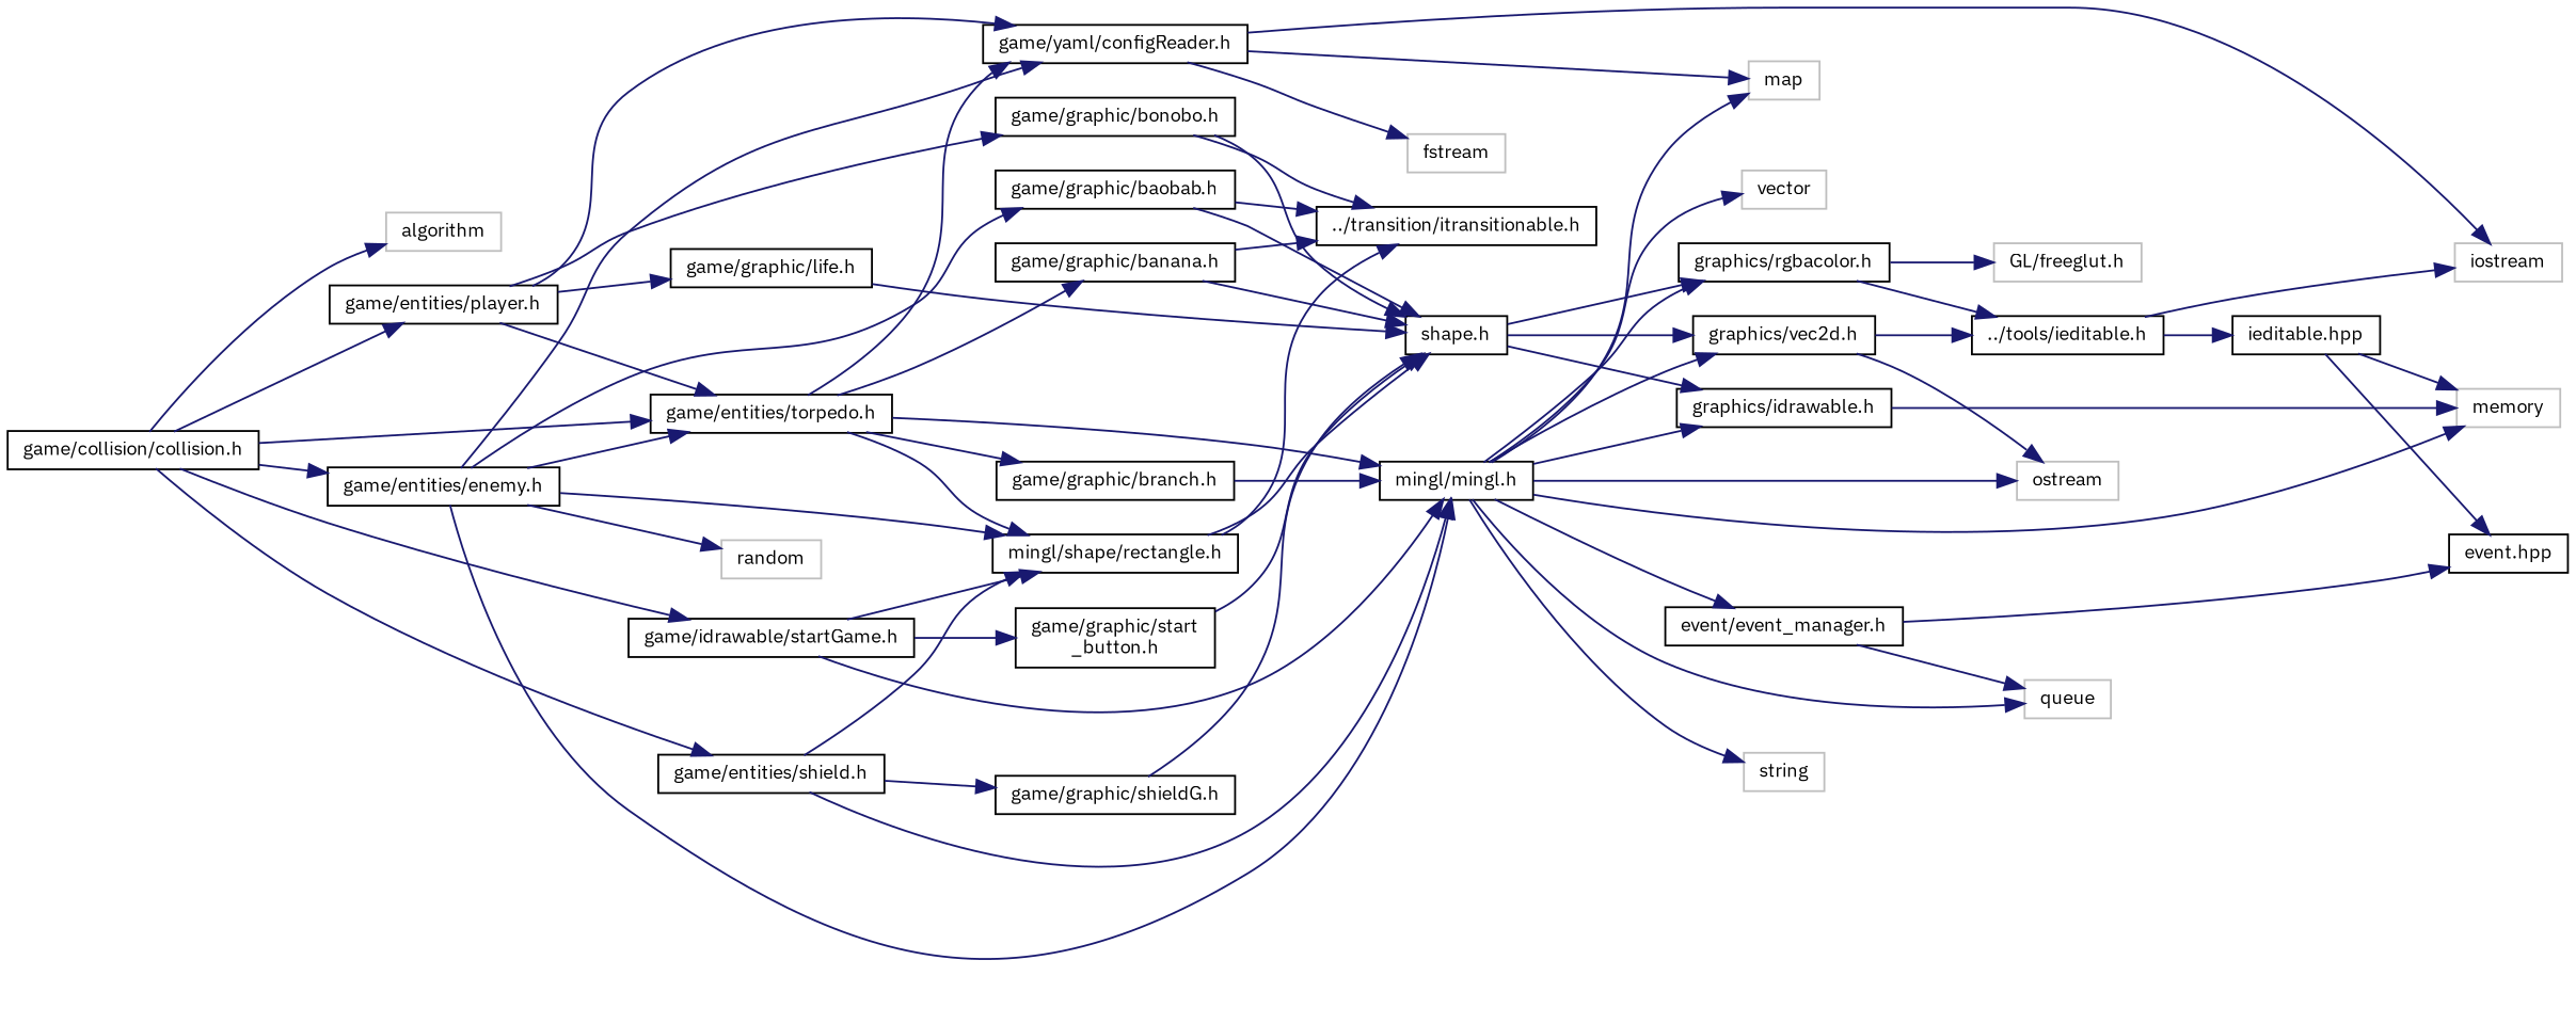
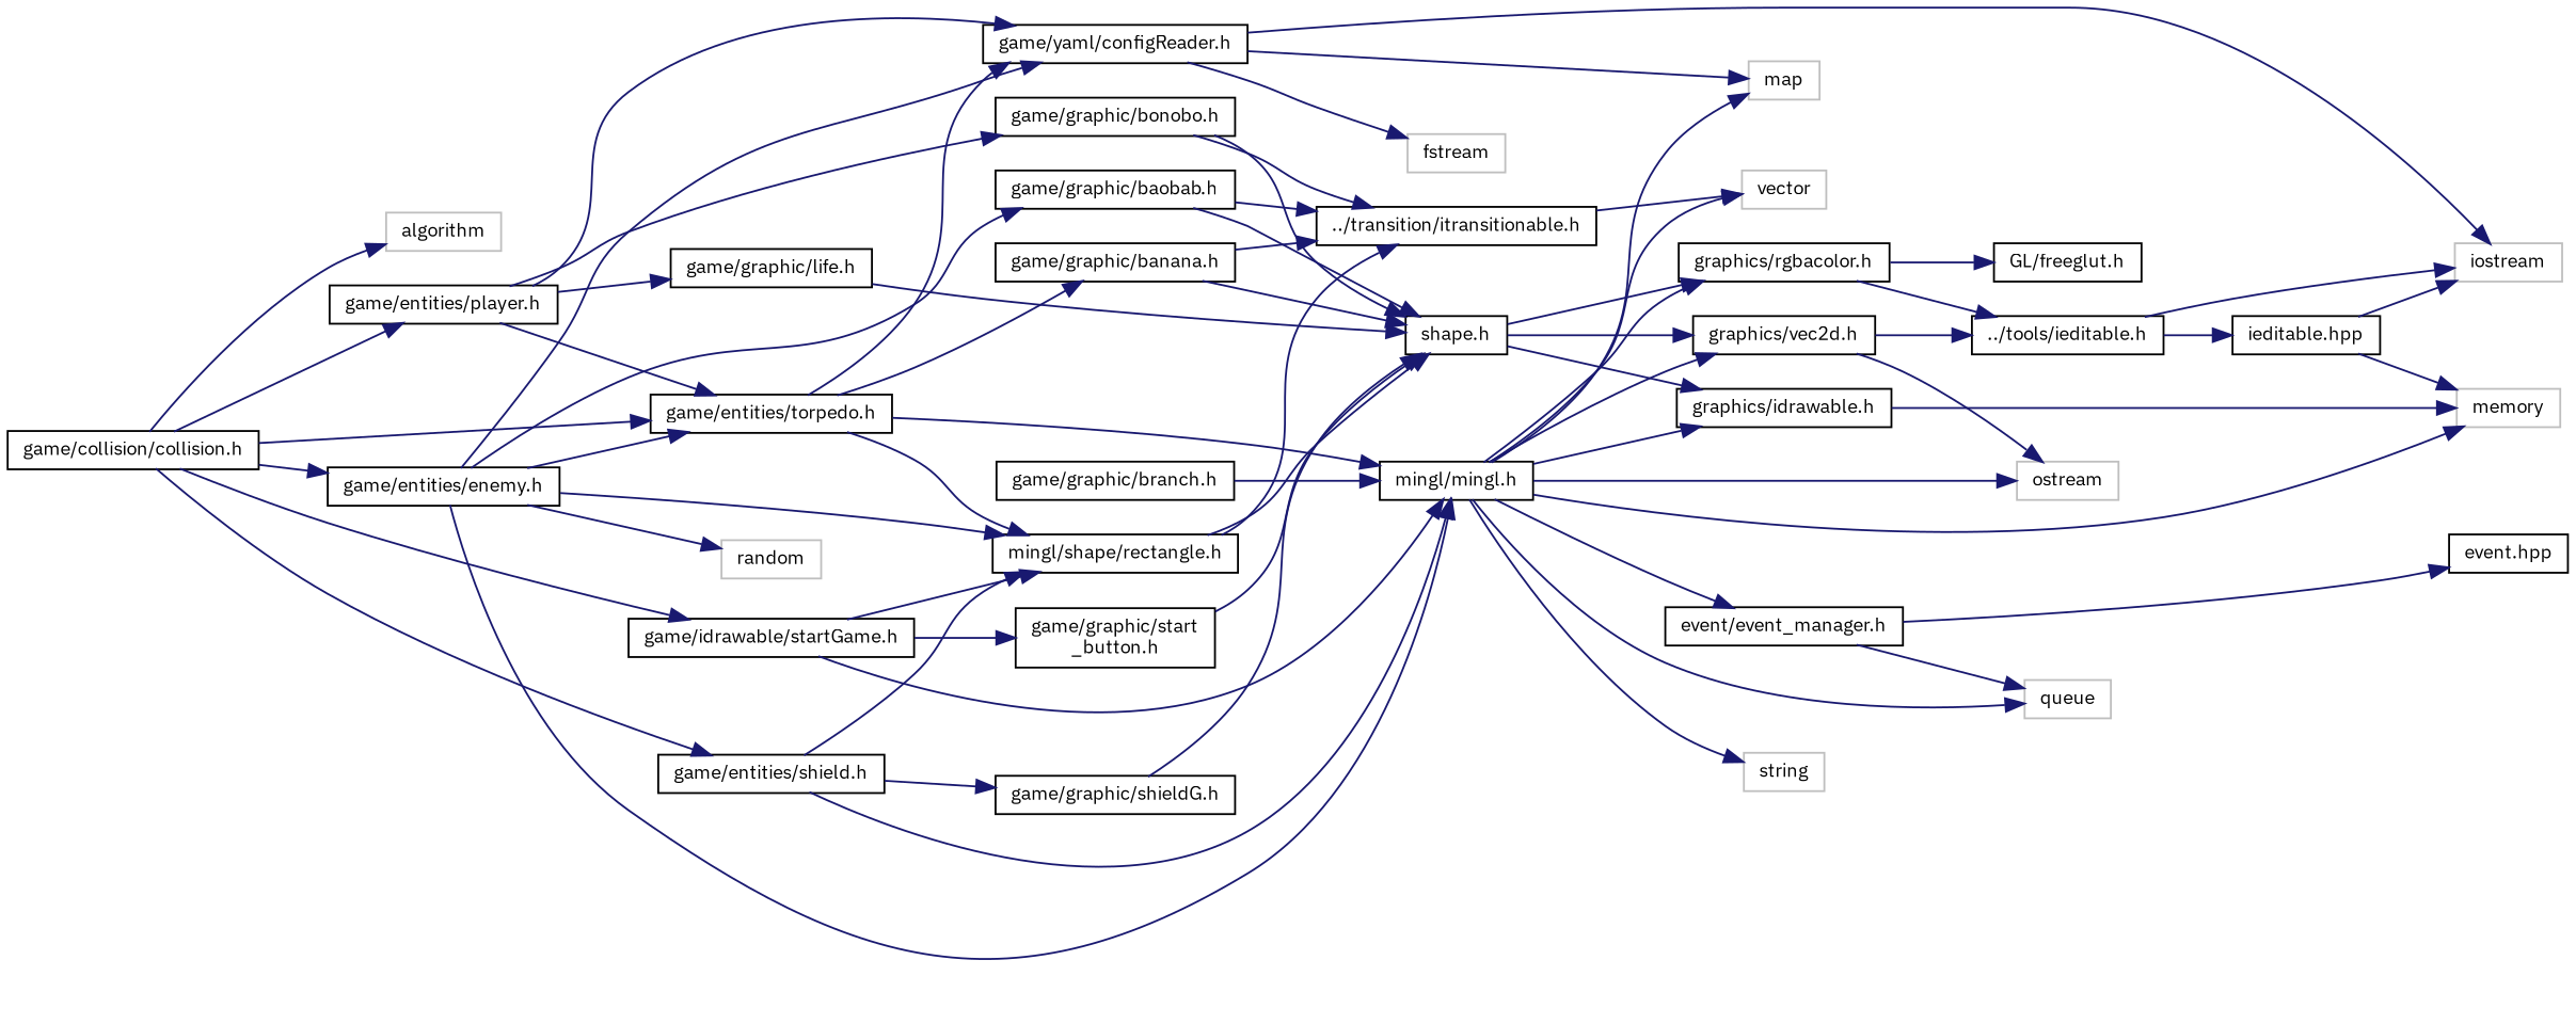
  digraph {
    fontname="IBM Plex Sans"
    rankdir=LR
    node [color=black fillcolor=white fontname="IBM Plex Sans" fontsize=10 shape=record style=filled]
    edge [color=midnightblue fontname="IBM Plex Sans" fontsize=10 labelfontname=Helvetica labelfontsize=10 style=solid]
    n1 [height=0.2 label="game/collision/collision.h" width=0.4]
    n2 [color=grey75 height=0.2 label=algorithm width=0.4]
    n3 [height=0.2 label="game/entities/player.h" width=0.4]
    n4 [height=0.2 label="game/entities/torpedo.h" width=0.4]
    n5 [height=0.2 label="game/idrawable/startGame.h" width=0.4]
    n6 [height=0.2 label="game/entities/enemy.h" width=0.4]
    n7 [height=0.2 label="game/entities/shield.h" width=0.4]
    n8 [height=0.2 label="game/yaml/configReader.h" width=0.4]
    n9 [height=0.2 label="game/graphic/bonobo.h" width=0.4]
    n10 [height=0.2 label="game/graphic/life.h" width=0.4]
    n11 [height=0.2 label="mingl/mingl.h" width=0.4]
    n12 [height=0.2 label="mingl/shape/rectangle.h" width=0.4]
    n13 [height=0.2 label="game/graphic/branch.h" width=0.4]
    n14 [height=0.2 label="game/graphic/banana.h" width=0.4]
    n15 [height=0.2 label="game/graphic/start\l_button.h" width=0.4]
    n16 [color=grey75 height=0.2 label=random width=0.4]
    n17 [height=0.2 label="game/graphic/baobab.h" width=0.4]
    n18 [height=0.2 label="game/graphic/shieldG.h" width=0.4]
    n19 [color=grey75 height=0.2 label=map width=0.4]
    n20 [color=grey75 height=0.2 label=iostream width=0.4]
    n21 [color=grey75 height=0.2 label=fstream width=0.4]
    n22 [height=0.2 label="shape.h" width=0.4]
    n23 [height=0.2 label="../transition/itransitionable.h" width=0.4]
    n24 [color=grey75 height=0.2 label=memory width=0.4]
    n25 [color=grey75 height=0.2 label=queue width=0.4]
    n26 [color=grey75 height=0.2 label=string width=0.4]
    n27 [color=grey75 height=0.2 label=vector width=0.4]
    n28 [height=0.2 label="graphics/idrawable.h" width=0.4]
    n29 [height=0.2 label="graphics/rgbacolor.h" width=0.4]
    n30 [height=0.2 label="graphics/vec2d.h" width=0.4]
    n31 [height=0.2 label="event/event_manager.h" width=0.4]
    n32 [color=grey75 height=0.2 label=ostream width=0.4]
-   n33 [color=grey75 height=0.2 label="GL/freeglut.h" width=0.4]
+   n33 [height=0.2 label="GL/freeglut.h" width=0.4]
    n34 [height=0.2 label="../tools/ieditable.h" width=0.4]
    n35 [height=0.2 label="event.hpp" width=0.4]
    n36 [height=0.2 label="ieditable.hpp" width=0.4]
    n1 -> n2
    n1 -> n3
    n1 -> n4
    n1 -> n5
    n1 -> n6
    n1 -> n7
    n3 -> n4
    n3 -> n8
    n3 -> n9
    n3 -> n10
    n4 -> n8
    n4 -> n11
    n4 -> n12
-   n4 -> n13
    n4 -> n14
    n5 -> n11
    n5 -> n12
    n5 -> n15
    n6 -> n4
    n6 -> n8
    n6 -> n11
    n6 -> n12
    n6 -> n16
    n6 -> n17
    n7 -> n11
    n7 -> n12
    n7 -> n18
    n8 -> n19
    n8 -> n20
    n8 -> n21
    n9 -> n22
    n9 -> n23
    n10 -> n22
    n11 -> n19
    n11 -> n24
    n11 -> n25
    n11 -> n26
    n11 -> n27
    n11 -> n28
    n11 -> n29
    n11 -> n30
    n11 -> n31
    n11 -> n32
    n12 -> n22
    n12 -> n23
    n13 -> n11
    n14 -> n22
    n14 -> n23
    n15 -> n22
    n17 -> n22
    n17 -> n23
    n18 -> n22
    n22 -> n28
    n22 -> n29
    n22 -> n30
+   n23 -> n27
    n28 -> n24
    n29 -> n33
    n29 -> n34
    n30 -> n32
    n30 -> n34
    n31 -> n25
    n31 -> n35
    n34 -> n20
    n34 -> n36
-   n36 -> n35
+   n36 -> n20
    n36 -> n24
  }
